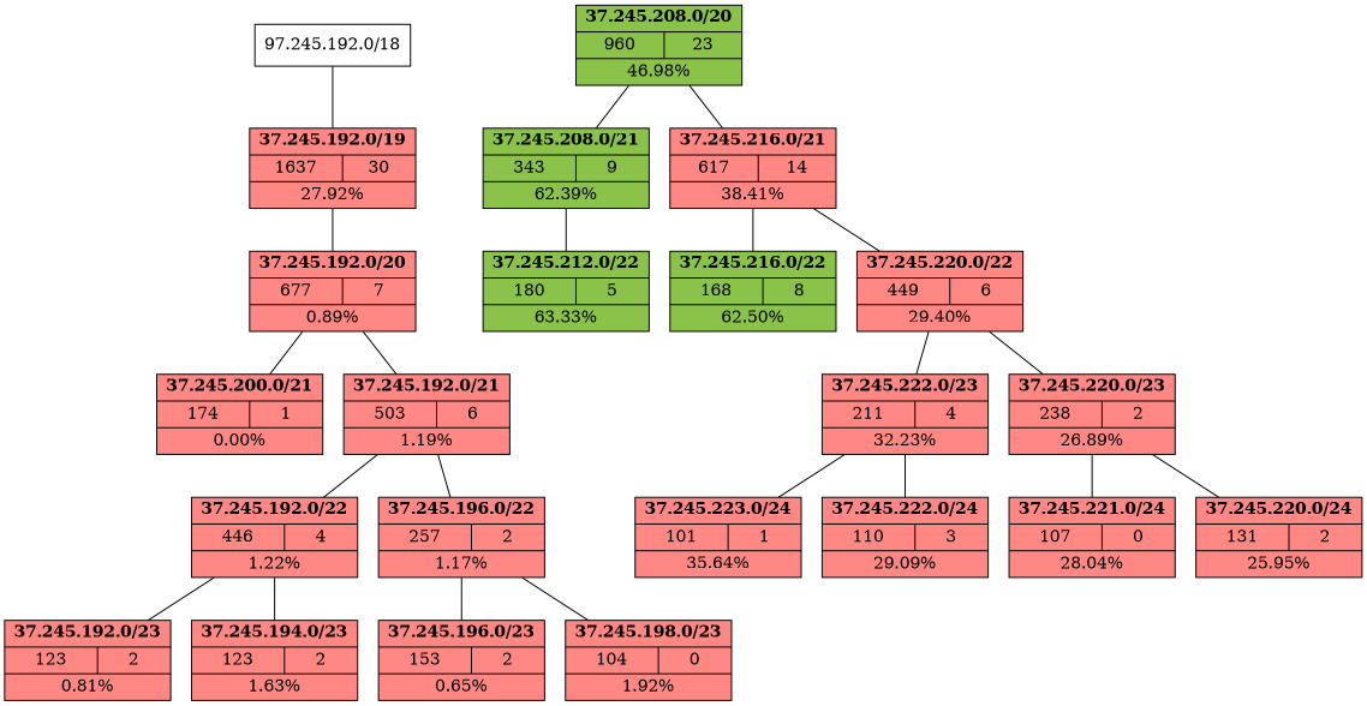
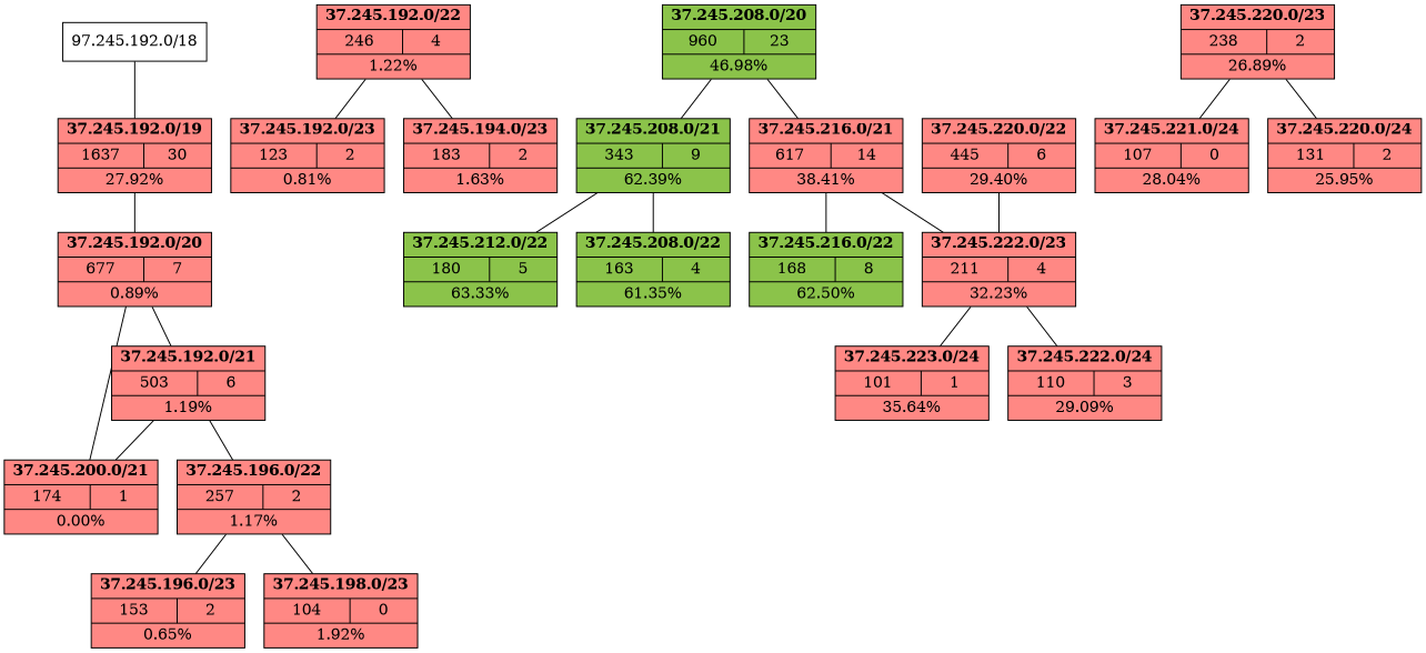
  graph {
    fontname="DejaVu Serif"
    rankdir=TB
    splines=false
    node [fillcolor="#FF8884" fontname="DejaVu Serif" shape=record style=filled]
    edge [fontname="DejaVu Serif"]
    n1 [label=<{<B>37.245.200.0/21</B>|{174|1}|{0.00%}}>]
    n2 [label=<{<B>37.245.192.0/20</B>|{677|7}|{0.89%}}>]
    n3 [label=<{<B>37.245.192.0/21</B>|{503|6}|{1.19%}}>]
-   n4 [label=<{<B>37.245.192.0/22</B>|{446|4}|{1.22%}}>]
+   n4 [label=<{<B>37.245.192.0/22</B>|{246|4}|{1.22%}}>]
    n5 [label=<{<B>37.245.196.0/22</B>|{257|2}|{1.17%}}>]
    n6 [fillcolor="#8bc34a" label=<{<B>37.245.212.0/22</B>|{180|5}|{63.33%}}>]
    n7 [fillcolor="#8bc34a" label=<{<B>37.245.208.0/21</B>|{343|9}|{62.39%}}>]
+   n8 [fillcolor="#8bc34a" label=<{<B>37.245.208.0/22</B>|{163|4}|{61.35%}}>]
    n9 [fillcolor="#8bc34a" label=<{<B>37.245.216.0/22</B>|{168|8}|{62.50%}}>]
    n10 [label=<{<B>37.245.216.0/21</B>|{617|14}|{38.41%}}>]
-   n11 [label=<{<B>37.245.220.0/22</B>|{449|6}|{29.40%}}>]
+   n11 [label=<{<B>37.245.220.0/22</B>|{445|6}|{29.40%}}>]
    n12 [label=<{<B>37.245.222.0/23</B>|{211|4}|{32.23%}}>]
    n13 [label=<{<B>37.245.220.0/23</B>|{238|2}|{26.89%}}>]
    n14 [label=<{<B>37.245.192.0/23</B>|{123|2}|{0.81%}}>]
-   n15 [label=<{<B>37.245.194.0/23</B>|{123|2}|{1.63%}}>]
+   n15 [label=<{<B>37.245.194.0/23</B>|{183|2}|{1.63%}}>]
    n16 [label=<{<B>37.245.196.0/23</B>|{153|2}|{0.65%}}>]
    n17 [label=<{<B>37.245.198.0/23</B>|{104|0}|{1.92%}}>]
    n18 [label=<{<B>37.245.223.0/24</B>|{101|1}|{35.64%}}>]
    n19 [label=<{<B>37.245.222.0/24</B>|{110|3}|{29.09%}}>]
    n20 [label=<{<B>37.245.221.0/24</B>|{107|0}|{28.04%}}>]
    n21 [label=<{<B>37.245.220.0/24</B>|{131|2}|{25.95%}}>]
    n22 [fillcolor="#8bc34a" label=<{<B>37.245.208.0/20</B>|{960|23}|{46.98%}}>]
    n23 [label=<{<B>37.245.192.0/19</B>|{1637|30}|{27.92%}}>]
    n24 [label="97.245.192.0/18" fillcolor="" style=""]
    n2 -- n1
    n2 -- n3
-   n3 -- n4
+   n3 -- n1
    n3 -- n5
    n4 -- n14
    n4 -- n15
    n5 -- n16
    n5 -- n17
    n7 -- n6
+   n7 -- n8
    n10 -- n9
-   n10 -- n11
+   n10 -- n12
    n11 -- n12
-   n11 -- n13
    n12 -- n18
    n12 -- n19
    n13 -- n20
    n13 -- n21
    n22 -- n7
    n22 -- n10
    n23 -- n2
    n24 -- n23
  }
